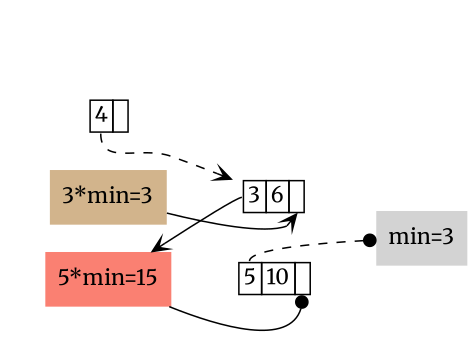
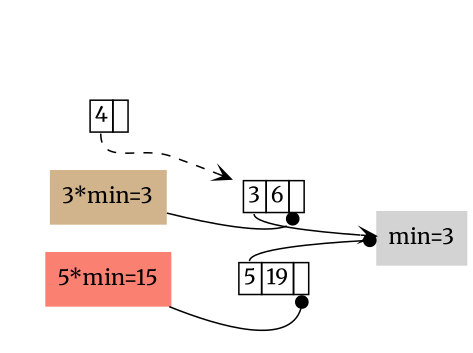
  digraph {
    fontname=Merriweather
    rankdir=LR
    node [color=white fontname=Merriweather shape=plaintext]
    edge [fontname=Merriweather style=solid arrowhead=vee]
    n1 [label="2*min=6" style=invis]
    n2 [fillcolor=tan label="3*min=3" style=filled]
    n3 [fillcolor=salmon label="5*min=15" style=filled]
    n4 [label=<<table BORDER="0" CELLBORDER="1" CELLSPACING="0">        <tr><td port="head">3</td><td>6</td><td port="tail"> </td></tr></table>> color=""]
-   n5 [label=<<table BORDER="0" CELLBORDER="1" CELLSPACING="0">        <tr><td port="head">5</td><td>10</td><td port="tail"> </td></tr></table>> color=""]
+   n5 [label=<<table BORDER="0" CELLBORDER="1" CELLSPACING="0">        <tr><td port="head">5</td><td>19</td><td port="tail"> </td></tr></table>> color=""]
    n6 [label=<<table BORDER="0" CELLBORDER="1" CELLSPACING="0">        <tr><td port="head">4</td><td port="tail"> </td></tr></table>> color=""]
    n7 [fillcolor=lightgrey label="min=3" style=filled]
    subgraph sub_1 {
      rank=same
      n1
      n2
      n3
    }
    n1 -> n2 [style=invis arrowhead=""]
    n2 -> n3 [style=invis arrowhead=""]
-   n2 -> n4 [headport=tail]
+   n2 -> n4 [arrowhead=dot headport=tail]
    n3 -> n5 [arrowhead=dot headport=tail]
-   n4 -> n3 [tailport=head]
-   n5 -> n7 [arrowhead=dot style=dashed tailport=head]
+   n4 -> n7 [tailport=head]
+   n5 -> n7 [arrowhead=dot tailport=head]
    n6 -> n4 [style=dashed tailport=head]
  }
